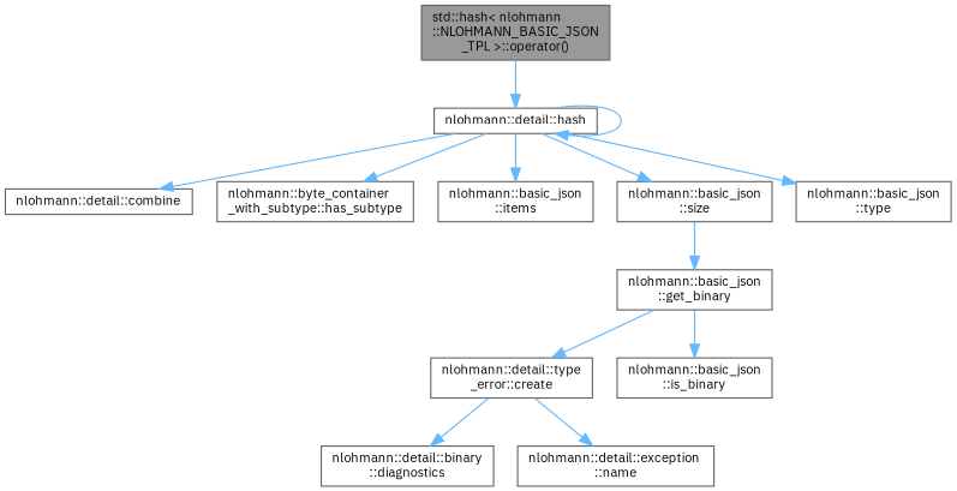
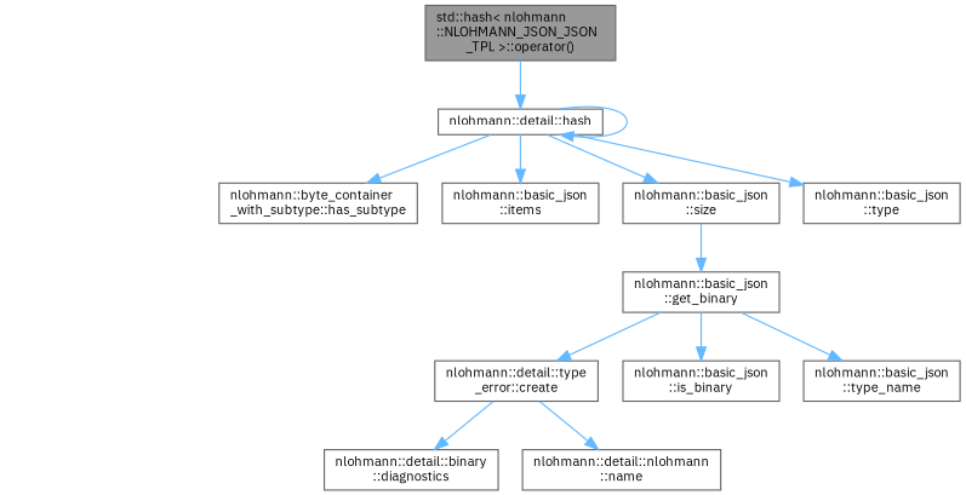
  digraph {
    fontname="IBM Plex Sans"
    rankdir=TB
    node [color=grey40 fillcolor=white fontname="IBM Plex Sans" fontsize=10 shape=box style=filled]
    edge [color=steelblue1 fontname="IBM Plex Sans" fontsize=10 labelfontname=Helvetica labelfontsize=10 style=solid]
-   n1 [color=gray40 fillcolor=grey60 fontcolor=black height=0.2 label="std::hash\< nlohmann\l::NLOHMANN_BASIC_JSON\l_TPL \>::operator()" width=0.4]
+   n1 [color=gray40 fillcolor=grey60 fontcolor=black height=0.2 label="std::hash\< nlohmann\l::NLOHMANN_JSON_JSON\l_TPL \>::operator()" width=0.4]
    n2 [height=0.2 label="nlohmann::detail::hash" width=0.4]
-   n3 [height=0.2 label="nlohmann::detail::combine" width=0.4]
    n4 [height=0.2 label="nlohmann::byte_container\l_with_subtype::has_subtype" width=0.4]
    n5 [height=0.2 label="nlohmann::basic_json\l::items" width=0.4]
    n6 [height=0.2 label="nlohmann::basic_json\l::size" width=0.4]
    n7 [height=0.2 label="nlohmann::basic_json\l::type" width=0.4]
    n8 [height=0.2 label="nlohmann::basic_json\l::get_binary" width=0.4]
    n9 [height=0.2 label="nlohmann::detail::type\l_error::create" width=0.4]
    n10 [height=0.2 label="nlohmann::basic_json\l::is_binary" width=0.4]
+   n11 [height=0.2 label="nlohmann::basic_json\l::type_name" width=0.4]
    n12 [height=0.2 label="nlohmann::detail::binary\l::diagnostics" width=0.4]
-   n13 [height=0.2 label="nlohmann::detail::exception\l::name" width=0.4]
+   n13 [height=0.2 label="nlohmann::detail::nlohmann\l::name" width=0.4]
    n1 -> n2
    n2 -> n2
-   n2 -> n3
    n2 -> n4
    n2 -> n5
    n2 -> n6
    n2 -> n7
    n6 -> n8
    n8 -> n9
    n8 -> n10
+   n8 -> n11
    n9 -> n12
    n9 -> n13
  }
